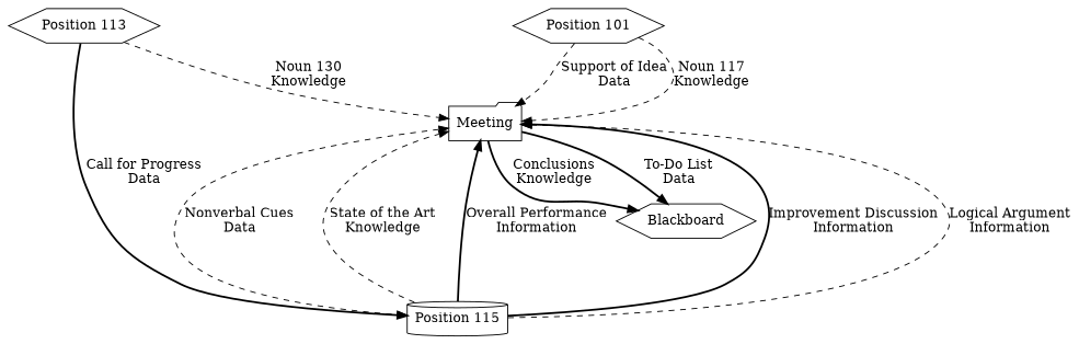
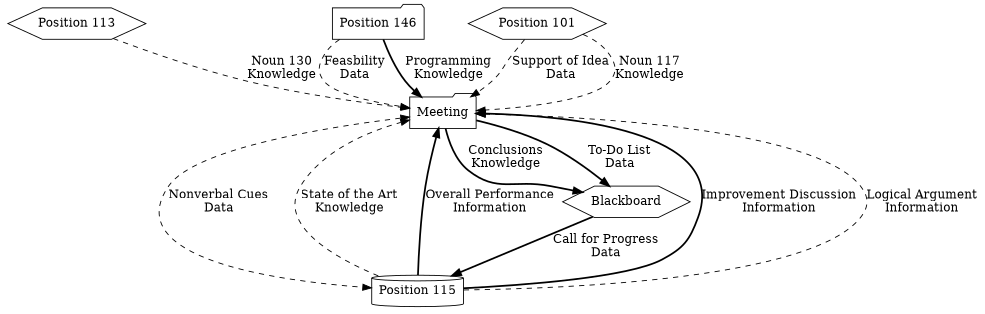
  digraph {
    node [shape=hexagon]
    edge [style=dashed]
    n1 [label=Meeting shape=folder]
    n2 [label=Blackboard]
    n3 [label="Position 115" shape=cylinder]
    n4 [label="Position 113"]
+   n5 [label="Position 146" shape=folder]
    n6 [label="Position 101"]
    n1 -> n2 [label="To-Do List\nData" style=bold]
    n1 -> n2 [label="Conclusions\nKnowledge" style=bold]
    n1 -> n3 [dir=both label="Nonverbal Cues\nData"]
    n3 -> n1 [label="State of the Art\nKnowledge"]
    n3 -> n1 [label="Overall Performance\nInformation" style=bold]
    n3 -> n1 [label="Improvement Discussion\nInformation" style=bold]
    n3 -> n1 [label="Logical Argument\nInformation"]
    n4 -> n1 [label="Noun 130\nKnowledge"]
-   n4 -> n3 [label="Call for Progress\nData" style=bold]
+   n2 -> n3 [label="Call for Progress\nData" style=bold]
+   n5 -> n1 [label="Feasbility\nData"]
+   n5 -> n1 [label="Programming\nKnowledge" style=bold]
    n6 -> n1 [label="Support of Idea\nData"]
    n6 -> n1 [label="Noun 117\nKnowledge"]
  }
